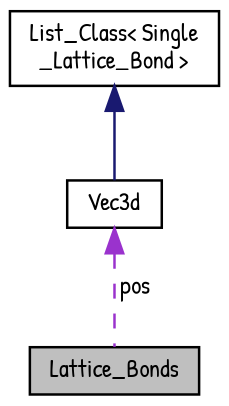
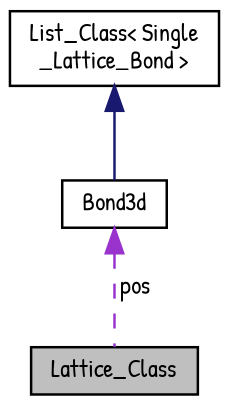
  digraph {
    fontname="Patrick Hand"
    node [color=black fillcolor=white fontname="Patrick Hand" fontsize=10 shape=record style=filled]
    edge [dir=back fontname="Patrick Hand" fontsize=10 labelfontname=Helvetica labelfontsize=10]
-   n1 [fillcolor=grey75 fontcolor=black height=0.2 label=Lattice_Bonds width=0.4]
+   n1 [fillcolor=grey75 fontcolor=black height=0.2 label=Lattice_Class width=0.4]
    n2 [height=0.2 label="List_Class\< Single\l_Lattice_Bond \>" width=0.4]
-   n3 [height=0.2 label=Vec3d width=0.4]
+   n3 [height=0.2 label=Bond3d width=0.4]
    n2 -> n3 [color=midnightblue style=solid]
    n3 -> n1 [color=darkorchid3 label=" pos" style=dashed]
  }
